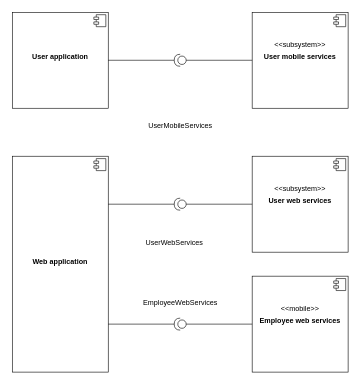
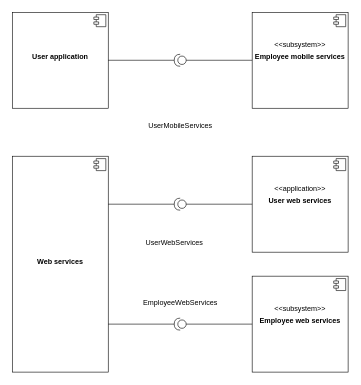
  <mxCell id="0" />
  <mxCell id="1" parent="0" />
  <mxCell id="2" value="&lt;p style=&quot;margin: 6px 0px 0px&quot;&gt;&lt;b&gt;&lt;br&gt;&lt;/b&gt;&lt;/p&gt;&lt;p style=&quot;margin: 6px 0px 0px&quot;&gt;&lt;b&gt;&lt;br&gt;&lt;/b&gt;&lt;/p&gt;&lt;p style=&quot;margin: 6px 0px 0px&quot;&gt;&lt;b&gt;&lt;br&gt;&lt;/b&gt;&lt;/p&gt;&lt;p style=&quot;margin: 6px 0px 0px&quot;&gt;&lt;b&gt;User application&lt;/b&gt;&lt;/p&gt;" style="align=center;overflow=fill;html=1;" vertex="1" parent="1"><mxGeometry x="20" y="20" width="160" height="160" as="geometry" /></mxCell>
  <mxCell id="3" value="" style="shape=component;jettyWidth=8;jettyHeight=4;" vertex="1" parent="2"><mxGeometry x="1" width="20" height="20" relative="1" as="geometry"><mxPoint x="-24" y="4" as="offset" /></mxGeometry></mxCell>
- <mxCell id="4" value="&lt;p style=&quot;margin: 6px 0px 0px&quot;&gt;&lt;b&gt;&lt;br&gt;&lt;/b&gt;&lt;/p&gt;&lt;p style=&quot;margin: 6px 0px 0px&quot;&gt;&lt;b&gt;&lt;br&gt;&lt;/b&gt;&lt;/p&gt;&lt;p style=&quot;margin: 6px 0px 0px&quot;&gt;&amp;lt;&amp;lt;subsystem&amp;gt;&amp;gt;&lt;/p&gt;&lt;p style=&quot;margin: 6px 0px 0px&quot;&gt;&lt;b&gt;User mobile services&lt;/b&gt;&lt;/p&gt;" style="align=center;overflow=fill;html=1;" vertex="1" parent="1"><mxGeometry x="420" y="20" width="160" height="160" as="geometry" /></mxCell>
+ <mxCell id="4" value="&lt;p style=&quot;margin: 6px 0px 0px&quot;&gt;&lt;b&gt;&lt;br&gt;&lt;/b&gt;&lt;/p&gt;&lt;p style=&quot;margin: 6px 0px 0px&quot;&gt;&lt;b&gt;&lt;br&gt;&lt;/b&gt;&lt;/p&gt;&lt;p style=&quot;margin: 6px 0px 0px&quot;&gt;&amp;lt;&amp;lt;subsystem&amp;gt;&amp;gt;&lt;/p&gt;&lt;p style=&quot;margin: 6px 0px 0px&quot;&gt;&lt;b&gt;Employee mobile services&lt;/b&gt;&lt;/p&gt;" style="align=center;overflow=fill;html=1;" vertex="1" parent="1"><mxGeometry x="420" y="20" width="160" height="160" as="geometry" /></mxCell>
  <mxCell id="5" value="" style="shape=component;jettyWidth=8;jettyHeight=4;" vertex="1" parent="4"><mxGeometry x="1" width="20" height="20" relative="1" as="geometry"><mxPoint x="-24" y="4" as="offset" /></mxGeometry></mxCell>
  <mxCell id="6" value="" style="shape=providedRequiredInterface;html=1;verticalLabelPosition=bottom;direction=west;" vertex="1" parent="1"><mxGeometry x="290" y="90" width="20" height="20" as="geometry" /></mxCell>
  <mxCell id="7" value="" style="line;strokeWidth=1;fillColor=none;align=left;verticalAlign=middle;spacingTop=-1;spacingLeft=3;spacingRight=3;rotatable=0;labelPosition=right;points=[];portConstraint=eastwest;" vertex="1" parent="1"><mxGeometry x="180" y="96" width="110" height="8" as="geometry" /></mxCell>
  <mxCell id="8" value="" style="line;strokeWidth=1;fillColor=none;align=left;verticalAlign=middle;spacingTop=-1;spacingLeft=3;spacingRight=3;rotatable=0;labelPosition=right;points=[];portConstraint=eastwest;" vertex="1" parent="1"><mxGeometry x="310" y="96" width="110" height="8" as="geometry" /></mxCell>
- <mxCell id="9" value="&lt;p style=&quot;margin: 6px 0px 0px&quot;&gt;&lt;b&gt;&lt;br&gt;&lt;/b&gt;&lt;/p&gt;&lt;p style=&quot;margin: 6px 0px 0px&quot;&gt;&lt;b&gt;&lt;br&gt;&lt;/b&gt;&lt;/p&gt;&lt;p style=&quot;margin: 6px 0px 0px&quot;&gt;&lt;b&gt;&lt;br&gt;&lt;/b&gt;&lt;/p&gt;&lt;p style=&quot;margin: 6px 0px 0px&quot;&gt;&lt;b&gt;&lt;br&gt;&lt;/b&gt;&lt;/p&gt;&lt;p style=&quot;margin: 6px 0px 0px&quot;&gt;&lt;b&gt;&lt;br&gt;&lt;/b&gt;&lt;/p&gt;&lt;p style=&quot;margin: 6px 0px 0px&quot;&gt;&lt;b&gt;&lt;br&gt;&lt;/b&gt;&lt;/p&gt;&lt;p style=&quot;margin: 6px 0px 0px&quot;&gt;&lt;b&gt;&lt;br&gt;&lt;/b&gt;&lt;/p&gt;&lt;p style=&quot;margin: 6px 0px 0px&quot;&gt;&lt;b&gt;&lt;br&gt;&lt;/b&gt;&lt;/p&gt;&lt;p style=&quot;margin: 6px 0px 0px&quot;&gt;&lt;b&gt;Web application&lt;/b&gt;&lt;/p&gt;" style="align=center;overflow=fill;html=1;" vertex="1" parent="1"><mxGeometry x="20" y="260" width="160" height="360" as="geometry" /></mxCell>
+ <mxCell id="9" value="&lt;p style=&quot;margin: 6px 0px 0px&quot;&gt;&lt;b&gt;&lt;br&gt;&lt;/b&gt;&lt;/p&gt;&lt;p style=&quot;margin: 6px 0px 0px&quot;&gt;&lt;b&gt;&lt;br&gt;&lt;/b&gt;&lt;/p&gt;&lt;p style=&quot;margin: 6px 0px 0px&quot;&gt;&lt;b&gt;&lt;br&gt;&lt;/b&gt;&lt;/p&gt;&lt;p style=&quot;margin: 6px 0px 0px&quot;&gt;&lt;b&gt;&lt;br&gt;&lt;/b&gt;&lt;/p&gt;&lt;p style=&quot;margin: 6px 0px 0px&quot;&gt;&lt;b&gt;&lt;br&gt;&lt;/b&gt;&lt;/p&gt;&lt;p style=&quot;margin: 6px 0px 0px&quot;&gt;&lt;b&gt;&lt;br&gt;&lt;/b&gt;&lt;/p&gt;&lt;p style=&quot;margin: 6px 0px 0px&quot;&gt;&lt;b&gt;&lt;br&gt;&lt;/b&gt;&lt;/p&gt;&lt;p style=&quot;margin: 6px 0px 0px&quot;&gt;&lt;b&gt;&lt;br&gt;&lt;/b&gt;&lt;/p&gt;&lt;p style=&quot;margin: 6px 0px 0px&quot;&gt;&lt;b&gt;Web services&lt;/b&gt;&lt;/p&gt;" style="align=center;overflow=fill;html=1;" vertex="1" parent="1"><mxGeometry x="20" y="260" width="160" height="360" as="geometry" /></mxCell>
  <mxCell id="10" value="" style="shape=component;jettyWidth=8;jettyHeight=4;" vertex="1" parent="9"><mxGeometry x="1" width="20" height="20" relative="1" as="geometry"><mxPoint x="-24" y="4" as="offset" /></mxGeometry></mxCell>
- <mxCell id="11" value="&lt;p style=&quot;margin: 6px 0px 0px&quot;&gt;&lt;b&gt;&lt;br&gt;&lt;/b&gt;&lt;/p&gt;&lt;p style=&quot;margin: 6px 0px 0px&quot;&gt;&lt;b&gt;&lt;br&gt;&lt;/b&gt;&lt;/p&gt;&lt;p style=&quot;margin: 6px 0px 0px&quot;&gt;&amp;lt;&amp;lt;subsystem&amp;gt;&amp;gt;&lt;/p&gt;&lt;p style=&quot;margin: 6px 0px 0px&quot;&gt;&lt;b&gt;User web services&lt;/b&gt;&lt;/p&gt;" style="align=center;overflow=fill;html=1;" vertex="1" parent="1"><mxGeometry x="420" y="260" width="160" height="160" as="geometry" /></mxCell>
+ <mxCell id="11" value="&lt;p style=&quot;margin: 6px 0px 0px&quot;&gt;&lt;b&gt;&lt;br&gt;&lt;/b&gt;&lt;/p&gt;&lt;p style=&quot;margin: 6px 0px 0px&quot;&gt;&lt;b&gt;&lt;br&gt;&lt;/b&gt;&lt;/p&gt;&lt;p style=&quot;margin: 6px 0px 0px&quot;&gt;&amp;lt;&amp;lt;application&amp;gt;&amp;gt;&lt;/p&gt;&lt;p style=&quot;margin: 6px 0px 0px&quot;&gt;&lt;b&gt;User web services&lt;/b&gt;&lt;/p&gt;" style="align=center;overflow=fill;html=1;" vertex="1" parent="1"><mxGeometry x="420" y="260" width="160" height="160" as="geometry" /></mxCell>
  <mxCell id="12" value="" style="shape=component;jettyWidth=8;jettyHeight=4;" vertex="1" parent="11"><mxGeometry x="1" width="20" height="20" relative="1" as="geometry"><mxPoint x="-24" y="4" as="offset" /></mxGeometry></mxCell>
- <mxCell id="13" value="&lt;p style=&quot;margin: 6px 0px 0px&quot;&gt;&lt;b&gt;&lt;br&gt;&lt;/b&gt;&lt;/p&gt;&lt;p style=&quot;margin: 6px 0px 0px&quot;&gt;&lt;b&gt;&lt;br&gt;&lt;/b&gt;&lt;/p&gt;&lt;p style=&quot;margin: 6px 0px 0px&quot;&gt;&amp;lt;&amp;lt;mobile&amp;gt;&amp;gt;&lt;/p&gt;&lt;p style=&quot;margin: 6px 0px 0px&quot;&gt;&lt;b&gt;Employee web services&lt;/b&gt;&lt;/p&gt;" style="align=center;overflow=fill;html=1;" vertex="1" parent="1"><mxGeometry x="420" y="460" width="160" height="160" as="geometry" /></mxCell>
+ <mxCell id="13" value="&lt;p style=&quot;margin: 6px 0px 0px&quot;&gt;&lt;b&gt;&lt;br&gt;&lt;/b&gt;&lt;/p&gt;&lt;p style=&quot;margin: 6px 0px 0px&quot;&gt;&lt;b&gt;&lt;br&gt;&lt;/b&gt;&lt;/p&gt;&lt;p style=&quot;margin: 6px 0px 0px&quot;&gt;&amp;lt;&amp;lt;subsystem&amp;gt;&amp;gt;&lt;/p&gt;&lt;p style=&quot;margin: 6px 0px 0px&quot;&gt;&lt;b&gt;Employee web services&lt;/b&gt;&lt;/p&gt;" style="align=center;overflow=fill;html=1;" vertex="1" parent="1"><mxGeometry x="420" y="460" width="160" height="160" as="geometry" /></mxCell>
  <mxCell id="14" value="" style="shape=component;jettyWidth=8;jettyHeight=4;" vertex="1" parent="13"><mxGeometry x="1" width="20" height="20" relative="1" as="geometry"><mxPoint x="-24" y="4" as="offset" /></mxGeometry></mxCell>
  <mxCell id="15" value="UserMobileServices" style="text;html=1;align=center;verticalAlign=middle;resizable=0;points=[];;autosize=1;" vertex="1" parent="1"><mxGeometry x="240" y="200" width="120" height="20" as="geometry" /></mxCell>
  <mxCell id="16" value="" style="shape=providedRequiredInterface;html=1;verticalLabelPosition=bottom;direction=west;" vertex="1" parent="1"><mxGeometry x="290" y="330" width="20" height="20" as="geometry" /></mxCell>
  <mxCell id="17" value="" style="shape=providedRequiredInterface;html=1;verticalLabelPosition=bottom;direction=west;" vertex="1" parent="1"><mxGeometry x="290" y="530" width="20" height="20" as="geometry" /></mxCell>
  <mxCell id="18" value="" style="line;strokeWidth=1;fillColor=none;align=left;verticalAlign=middle;spacingTop=-1;spacingLeft=3;spacingRight=3;rotatable=0;labelPosition=right;points=[];portConstraint=eastwest;" vertex="1" parent="1"><mxGeometry x="180" y="336" width="110" height="8" as="geometry" /></mxCell>
  <mxCell id="19" value="" style="line;strokeWidth=1;fillColor=none;align=left;verticalAlign=middle;spacingTop=-1;spacingLeft=3;spacingRight=3;rotatable=0;labelPosition=right;points=[];portConstraint=eastwest;" vertex="1" parent="1"><mxGeometry x="310" y="336" width="110" height="8" as="geometry" /></mxCell>
  <mxCell id="20" value="" style="line;strokeWidth=1;fillColor=none;align=left;verticalAlign=middle;spacingTop=-1;spacingLeft=3;spacingRight=3;rotatable=0;labelPosition=right;points=[];portConstraint=eastwest;" vertex="1" parent="1"><mxGeometry x="180" y="536" width="110" height="8" as="geometry" /></mxCell>
  <mxCell id="21" value="" style="line;strokeWidth=1;fillColor=none;align=left;verticalAlign=middle;spacingTop=-1;spacingLeft=3;spacingRight=3;rotatable=0;labelPosition=right;points=[];portConstraint=eastwest;" vertex="1" parent="1"><mxGeometry x="310" y="536" width="110" height="8" as="geometry" /></mxCell>
  <mxCell id="22" value="UserWebServices&lt;br&gt;" style="text;html=1;align=center;verticalAlign=middle;resizable=0;points=[];;autosize=1;" vertex="1" parent="1"><mxGeometry x="235" y="395" width="110" height="20" as="geometry" /></mxCell>
  <mxCell id="23" value="EmployeeWebServices" style="text;html=1;align=center;verticalAlign=middle;resizable=0;points=[];;autosize=1;" vertex="1" parent="1"><mxGeometry x="230" y="495" width="140" height="20" as="geometry" /></mxCell>
